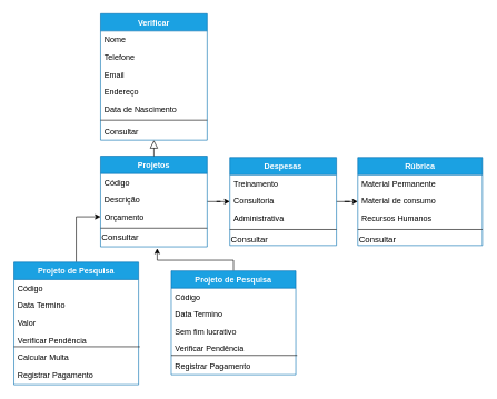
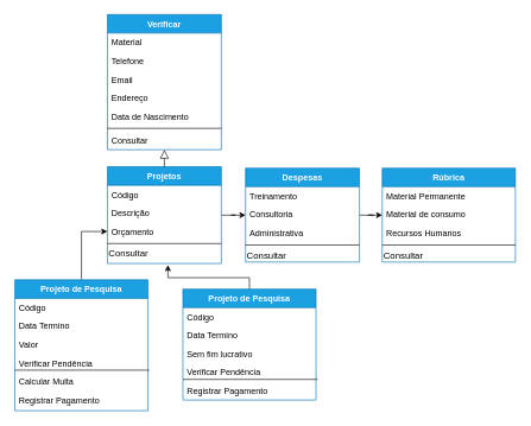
  <mxCell id="0" />
  <mxCell id="1" parent="0" />
  <mxCell id="2" value="Verificar" style="swimlane;fontStyle=1;align=center;verticalAlign=top;childLayout=stackLayout;horizontal=1;startSize=26;horizontalStack=0;resizeParent=1;resizeLast=0;collapsible=1;marginBottom=0;rounded=0;shadow=0;strokeWidth=1;fillColor=#1ba1e2;strokeColor=#006EAF;fontColor=#ffffff;" parent="1" vertex="1"><mxGeometry x="150" y="20" width="160" height="190" as="geometry"><mxRectangle x="230" y="140" width="160" height="26" as="alternateBounds" /></mxGeometry></mxCell>
- <mxCell id="3" value="Nome" style="text;align=left;verticalAlign=top;spacingLeft=4;spacingRight=4;overflow=hidden;rotatable=0;points=[[0,0.5],[1,0.5]];portConstraint=eastwest;" parent="2" vertex="1"><mxGeometry y="26" width="160" height="26" as="geometry" /></mxCell>
+ <mxCell id="3" value="Material" style="text;align=left;verticalAlign=top;spacingLeft=4;spacingRight=4;overflow=hidden;rotatable=0;points=[[0,0.5],[1,0.5]];portConstraint=eastwest;" parent="2" vertex="1"><mxGeometry y="26" width="160" height="26" as="geometry" /></mxCell>
  <mxCell id="4" value="Telefone" style="text;align=left;verticalAlign=top;spacingLeft=4;spacingRight=4;overflow=hidden;rotatable=0;points=[[0,0.5],[1,0.5]];portConstraint=eastwest;rounded=0;shadow=0;html=0;" parent="2" vertex="1"><mxGeometry y="52" width="160" height="26" as="geometry" /></mxCell>
  <mxCell id="5" value="Email " style="text;align=left;verticalAlign=top;spacingLeft=4;spacingRight=4;overflow=hidden;rotatable=0;points=[[0,0.5],[1,0.5]];portConstraint=eastwest;rounded=0;shadow=0;html=0;" parent="2" vertex="1"><mxGeometry y="78" width="160" height="26" as="geometry" /></mxCell>
  <mxCell id="6" value="Endereço" style="text;align=left;verticalAlign=top;spacingLeft=4;spacingRight=4;overflow=hidden;rotatable=0;points=[[0,0.5],[1,0.5]];portConstraint=eastwest;rounded=0;shadow=0;html=0;" vertex="1" parent="2"><mxGeometry y="104" width="160" height="26" as="geometry" /></mxCell>
  <mxCell id="7" value="Data de Nascimento" style="text;align=left;verticalAlign=top;spacingLeft=4;spacingRight=4;overflow=hidden;rotatable=0;points=[[0,0.5],[1,0.5]];portConstraint=eastwest;rounded=0;shadow=0;html=0;" vertex="1" parent="2"><mxGeometry y="130" width="160" height="26" as="geometry" /></mxCell>
  <mxCell id="8" value="" style="line;html=1;strokeWidth=1;align=left;verticalAlign=middle;spacingTop=-1;spacingLeft=3;spacingRight=3;rotatable=0;labelPosition=right;points=[];portConstraint=eastwest;" parent="2" vertex="1"><mxGeometry y="156" width="160" height="8" as="geometry" /></mxCell>
  <mxCell id="9" value="Consultar" style="text;align=left;verticalAlign=top;spacingLeft=4;spacingRight=4;overflow=hidden;rotatable=0;points=[[0,0.5],[1,0.5]];portConstraint=eastwest;" parent="2" vertex="1"><mxGeometry y="164" width="160" height="26" as="geometry" /></mxCell>
  <mxCell id="10" value="" style="edgeStyle=orthogonalEdgeStyle;rounded=0;orthogonalLoop=1;jettySize=auto;html=1;fontSize=13;" edge="1" parent="1" source="11" target="28"><mxGeometry relative="1" as="geometry" /></mxCell>
  <mxCell id="11" value="Projetos" style="swimlane;fontStyle=1;align=center;verticalAlign=top;childLayout=stackLayout;horizontal=1;startSize=26;horizontalStack=0;resizeParent=1;resizeLast=0;collapsible=1;marginBottom=0;rounded=0;shadow=0;strokeWidth=1;fillColor=#1ba1e2;strokeColor=#006EAF;fontColor=#ffffff;" parent="1" vertex="1"><mxGeometry x="150" y="234" width="160" height="136" as="geometry"><mxRectangle x="130" y="380" width="160" height="26" as="alternateBounds" /></mxGeometry></mxCell>
  <mxCell id="12" value="Código" style="text;align=left;verticalAlign=top;spacingLeft=4;spacingRight=4;overflow=hidden;rotatable=0;points=[[0,0.5],[1,0.5]];portConstraint=eastwest;" parent="11" vertex="1"><mxGeometry y="26" width="160" height="26" as="geometry" /></mxCell>
  <mxCell id="13" value="Descrição" style="text;align=left;verticalAlign=top;spacingLeft=4;spacingRight=4;overflow=hidden;rotatable=0;points=[[0,0.5],[1,0.5]];portConstraint=eastwest;rounded=0;shadow=1;html=0;" vertex="1" parent="11"><mxGeometry y="52" width="160" height="26" as="geometry" /></mxCell>
  <mxCell id="14" value="Orçamento" style="text;align=left;verticalAlign=top;spacingLeft=4;spacingRight=4;overflow=hidden;rotatable=0;points=[[0,0.5],[1,0.5]];portConstraint=eastwest;rounded=0;shadow=1;html=0;" parent="11" vertex="1"><mxGeometry y="78" width="160" height="26" as="geometry" /></mxCell>
  <mxCell id="15" value="" style="line;html=1;strokeWidth=1;align=left;verticalAlign=middle;spacingTop=-1;spacingLeft=3;spacingRight=3;rotatable=0;labelPosition=right;points=[];portConstraint=eastwest;" parent="11" vertex="1"><mxGeometry y="104" width="160" height="8" as="geometry" /></mxCell>
  <mxCell id="16" value="Consultar" style="text;html=1;align=left;verticalAlign=middle;resizable=0;points=[];autosize=1;strokeColor=none;fontSize=13;" vertex="1" parent="11"><mxGeometry y="112" width="160" height="20" as="geometry" /></mxCell>
  <mxCell id="17" value="" style="endArrow=block;endSize=10;endFill=0;shadow=0;strokeWidth=1;rounded=0;edgeStyle=elbowEdgeStyle;elbow=vertical;" parent="1" source="11" target="2" edge="1"><mxGeometry width="160" relative="1" as="geometry"><mxPoint x="130" y="103" as="sourcePoint" /><mxPoint x="130" y="103" as="targetPoint" /></mxGeometry></mxCell>
  <mxCell id="18" value="" style="edgeStyle=orthogonalEdgeStyle;rounded=0;orthogonalLoop=1;jettySize=auto;html=1;fontSize=13;entryX=0;entryY=0.5;entryDx=0;entryDy=0;" edge="1" parent="1" source="19" target="14"><mxGeometry relative="1" as="geometry" /></mxCell>
  <mxCell id="19" value="Projeto de Pesquisa" style="swimlane;fontStyle=1;align=center;verticalAlign=top;childLayout=stackLayout;horizontal=1;startSize=26;horizontalStack=0;resizeParent=1;resizeLast=0;collapsible=1;marginBottom=0;rounded=0;shadow=0;strokeWidth=1;fillColor=#1ba1e2;strokeColor=#006EAF;fontColor=#ffffff;" parent="1" vertex="1"><mxGeometry x="20" y="393" width="187" height="184" as="geometry"><mxRectangle x="340" y="380" width="170" height="26" as="alternateBounds" /></mxGeometry></mxCell>
  <mxCell id="20" value="Código" style="text;align=left;verticalAlign=top;spacingLeft=4;spacingRight=4;overflow=hidden;rotatable=0;points=[[0,0.5],[1,0.5]];portConstraint=eastwest;" parent="19" vertex="1"><mxGeometry y="26" width="187" height="26" as="geometry" /></mxCell>
  <mxCell id="21" value="Data Termino" style="text;align=left;verticalAlign=top;spacingLeft=4;spacingRight=4;overflow=hidden;rotatable=0;points=[[0,0.5],[1,0.5]];portConstraint=eastwest;" vertex="1" parent="19"><mxGeometry y="52" width="187" height="26" as="geometry" /></mxCell>
  <mxCell id="22" value="Valor " style="text;align=left;verticalAlign=top;spacingLeft=4;spacingRight=4;overflow=hidden;rotatable=0;points=[[0,0.5],[1,0.5]];portConstraint=eastwest;" vertex="1" parent="19"><mxGeometry y="78" width="187" height="26" as="geometry" /></mxCell>
  <mxCell id="23" value="Verificar Pendência" style="text;align=left;verticalAlign=top;spacingLeft=4;spacingRight=4;overflow=hidden;rotatable=0;points=[[0,0.5],[1,0.5]];portConstraint=eastwest;" vertex="1" parent="19"><mxGeometry y="104" width="187" height="26" as="geometry" /></mxCell>
  <mxCell id="24" value="Calcular Multa" style="text;align=left;verticalAlign=top;spacingLeft=4;spacingRight=4;overflow=hidden;rotatable=0;points=[[0,0.5],[1,0.5]];portConstraint=eastwest;" vertex="1" parent="19"><mxGeometry y="130" width="187" height="26" as="geometry" /></mxCell>
  <mxCell id="25" value="Registrar Pagamento" style="text;align=left;verticalAlign=top;spacingLeft=4;spacingRight=4;overflow=hidden;rotatable=0;points=[[0,0.5],[1,0.5]];portConstraint=eastwest;" vertex="1" parent="19"><mxGeometry y="156" width="187" height="26" as="geometry" /></mxCell>
  <mxCell id="26" value="" style="endArrow=none;html=1;" edge="1" parent="19"><mxGeometry width="50" height="50" relative="1" as="geometry"><mxPoint x="189" y="127" as="sourcePoint" /><mxPoint y="127" as="targetPoint" /><Array as="points" /></mxGeometry></mxCell>
  <mxCell id="27" value="" style="edgeStyle=orthogonalEdgeStyle;rounded=0;orthogonalLoop=1;jettySize=auto;html=1;fontSize=13;" edge="1" parent="1" source="28" target="34"><mxGeometry relative="1" as="geometry" /></mxCell>
  <mxCell id="28" value="Despesas" style="swimlane;fontStyle=1;align=center;verticalAlign=top;childLayout=stackLayout;horizontal=1;startSize=26;horizontalStack=0;resizeParent=1;resizeLast=0;collapsible=1;marginBottom=0;rounded=0;shadow=0;strokeWidth=1;fillColor=#1ba1e2;strokeColor=#006EAF;fontColor=#ffffff;" vertex="1" parent="1"><mxGeometry x="344" y="236" width="160" height="132" as="geometry"><mxRectangle x="130" y="380" width="160" height="26" as="alternateBounds" /></mxGeometry></mxCell>
  <mxCell id="29" value="Treinamento" style="text;align=left;verticalAlign=top;spacingLeft=4;spacingRight=4;overflow=hidden;rotatable=0;points=[[0,0.5],[1,0.5]];portConstraint=eastwest;" vertex="1" parent="28"><mxGeometry y="26" width="160" height="26" as="geometry" /></mxCell>
  <mxCell id="30" value="Consultoria" style="text;align=left;verticalAlign=top;spacingLeft=4;spacingRight=4;overflow=hidden;rotatable=0;points=[[0,0.5],[1,0.5]];portConstraint=eastwest;" vertex="1" parent="28"><mxGeometry y="52" width="160" height="26" as="geometry" /></mxCell>
  <mxCell id="31" value="Administrativa" style="text;align=left;verticalAlign=top;spacingLeft=4;spacingRight=4;overflow=hidden;rotatable=0;points=[[0,0.5],[1,0.5]];portConstraint=eastwest;" vertex="1" parent="28"><mxGeometry y="78" width="160" height="26" as="geometry" /></mxCell>
  <mxCell id="32" value="" style="line;html=1;strokeWidth=1;align=left;verticalAlign=middle;spacingTop=-1;spacingLeft=3;spacingRight=3;rotatable=0;labelPosition=right;points=[];portConstraint=eastwest;" vertex="1" parent="28"><mxGeometry y="104" width="160" height="8" as="geometry" /></mxCell>
  <mxCell id="33" value="Consultar" style="text;html=1;align=left;verticalAlign=middle;resizable=0;points=[];autosize=1;strokeColor=none;fontSize=13;" vertex="1" parent="28"><mxGeometry y="112" width="160" height="20" as="geometry" /></mxCell>
  <mxCell id="34" value="Rúbrica" style="swimlane;fontStyle=1;align=center;verticalAlign=top;childLayout=stackLayout;horizontal=1;startSize=26;horizontalStack=0;resizeParent=1;resizeLast=0;collapsible=1;marginBottom=0;rounded=0;shadow=0;strokeWidth=1;fillColor=#1ba1e2;strokeColor=#006EAF;fontColor=#ffffff;" vertex="1" parent="1"><mxGeometry x="536" y="236" width="187" height="132" as="geometry"><mxRectangle x="130" y="380" width="160" height="26" as="alternateBounds" /></mxGeometry></mxCell>
  <mxCell id="35" value="Material Permanente" style="text;align=left;verticalAlign=top;spacingLeft=4;spacingRight=4;overflow=hidden;rotatable=0;points=[[0,0.5],[1,0.5]];portConstraint=eastwest;" vertex="1" parent="34"><mxGeometry y="26" width="187" height="26" as="geometry" /></mxCell>
  <mxCell id="36" value="Material de consumo" style="text;align=left;verticalAlign=top;spacingLeft=4;spacingRight=4;overflow=hidden;rotatable=0;points=[[0,0.5],[1,0.5]];portConstraint=eastwest;" vertex="1" parent="34"><mxGeometry y="52" width="187" height="26" as="geometry" /></mxCell>
  <mxCell id="37" value="Recursos Humanos" style="text;align=left;verticalAlign=top;spacingLeft=4;spacingRight=4;overflow=hidden;rotatable=0;points=[[0,0.5],[1,0.5]];portConstraint=eastwest;" vertex="1" parent="34"><mxGeometry y="78" width="187" height="26" as="geometry" /></mxCell>
  <mxCell id="38" value="" style="line;html=1;strokeWidth=1;align=left;verticalAlign=middle;spacingTop=-1;spacingLeft=3;spacingRight=3;rotatable=0;labelPosition=right;points=[];portConstraint=eastwest;" vertex="1" parent="34"><mxGeometry y="104" width="187" height="8" as="geometry" /></mxCell>
  <mxCell id="39" value="Consultar" style="text;html=1;align=left;verticalAlign=middle;resizable=0;points=[];autosize=1;strokeColor=none;fontSize=13;" vertex="1" parent="34"><mxGeometry y="112" width="187" height="20" as="geometry" /></mxCell>
  <mxCell id="40" value="" style="edgeStyle=orthogonalEdgeStyle;rounded=0;orthogonalLoop=1;jettySize=auto;html=1;fontSize=13;exitX=0.5;exitY=0;exitDx=0;exitDy=0;entryX=0.531;entryY=1.313;entryDx=0;entryDy=0;entryPerimeter=0;" edge="1" parent="1" source="41" target="16"><mxGeometry relative="1" as="geometry"><mxPoint x="353" y="390" as="sourcePoint" /><mxPoint x="213" y="371" as="targetPoint" /><Array as="points"><mxPoint x="350" y="390" /><mxPoint x="235" y="390" /></Array></mxGeometry></mxCell>
  <mxCell id="41" value="Projeto de Pesquisa" style="swimlane;fontStyle=1;align=center;verticalAlign=top;childLayout=stackLayout;horizontal=1;startSize=26;horizontalStack=0;resizeParent=1;resizeLast=0;collapsible=1;marginBottom=0;rounded=0;shadow=0;strokeWidth=1;fillColor=#1ba1e2;strokeColor=#006EAF;fontColor=#ffffff;" vertex="1" parent="1"><mxGeometry x="256" y="406" width="187" height="156" as="geometry"><mxRectangle x="340" y="380" width="170" height="26" as="alternateBounds" /></mxGeometry></mxCell>
  <mxCell id="42" value="Código" style="text;align=left;verticalAlign=top;spacingLeft=4;spacingRight=4;overflow=hidden;rotatable=0;points=[[0,0.5],[1,0.5]];portConstraint=eastwest;" vertex="1" parent="41"><mxGeometry y="26" width="187" height="26" as="geometry" /></mxCell>
  <mxCell id="43" value="Data Termino" style="text;align=left;verticalAlign=top;spacingLeft=4;spacingRight=4;overflow=hidden;rotatable=0;points=[[0,0.5],[1,0.5]];portConstraint=eastwest;" vertex="1" parent="41"><mxGeometry y="52" width="187" height="26" as="geometry" /></mxCell>
  <mxCell id="44" value="Sem fim lucrativo" style="text;align=left;verticalAlign=top;spacingLeft=4;spacingRight=4;overflow=hidden;rotatable=0;points=[[0,0.5],[1,0.5]];portConstraint=eastwest;" vertex="1" parent="41"><mxGeometry y="78" width="187" height="26" as="geometry" /></mxCell>
  <mxCell id="45" value="Verificar Pendência" style="text;align=left;verticalAlign=top;spacingLeft=4;spacingRight=4;overflow=hidden;rotatable=0;points=[[0,0.5],[1,0.5]];portConstraint=eastwest;" vertex="1" parent="41"><mxGeometry y="104" width="187" height="26" as="geometry" /></mxCell>
  <mxCell id="46" value="Registrar Pagamento" style="text;align=left;verticalAlign=top;spacingLeft=4;spacingRight=4;overflow=hidden;rotatable=0;points=[[0,0.5],[1,0.5]];portConstraint=eastwest;" vertex="1" parent="41"><mxGeometry y="130" width="187" height="26" as="geometry" /></mxCell>
  <mxCell id="47" value="" style="endArrow=none;html=1;" edge="1" parent="41"><mxGeometry width="50" height="50" relative="1" as="geometry"><mxPoint x="189" y="127" as="sourcePoint" /><mxPoint y="127" as="targetPoint" /><Array as="points" /></mxGeometry></mxCell>
